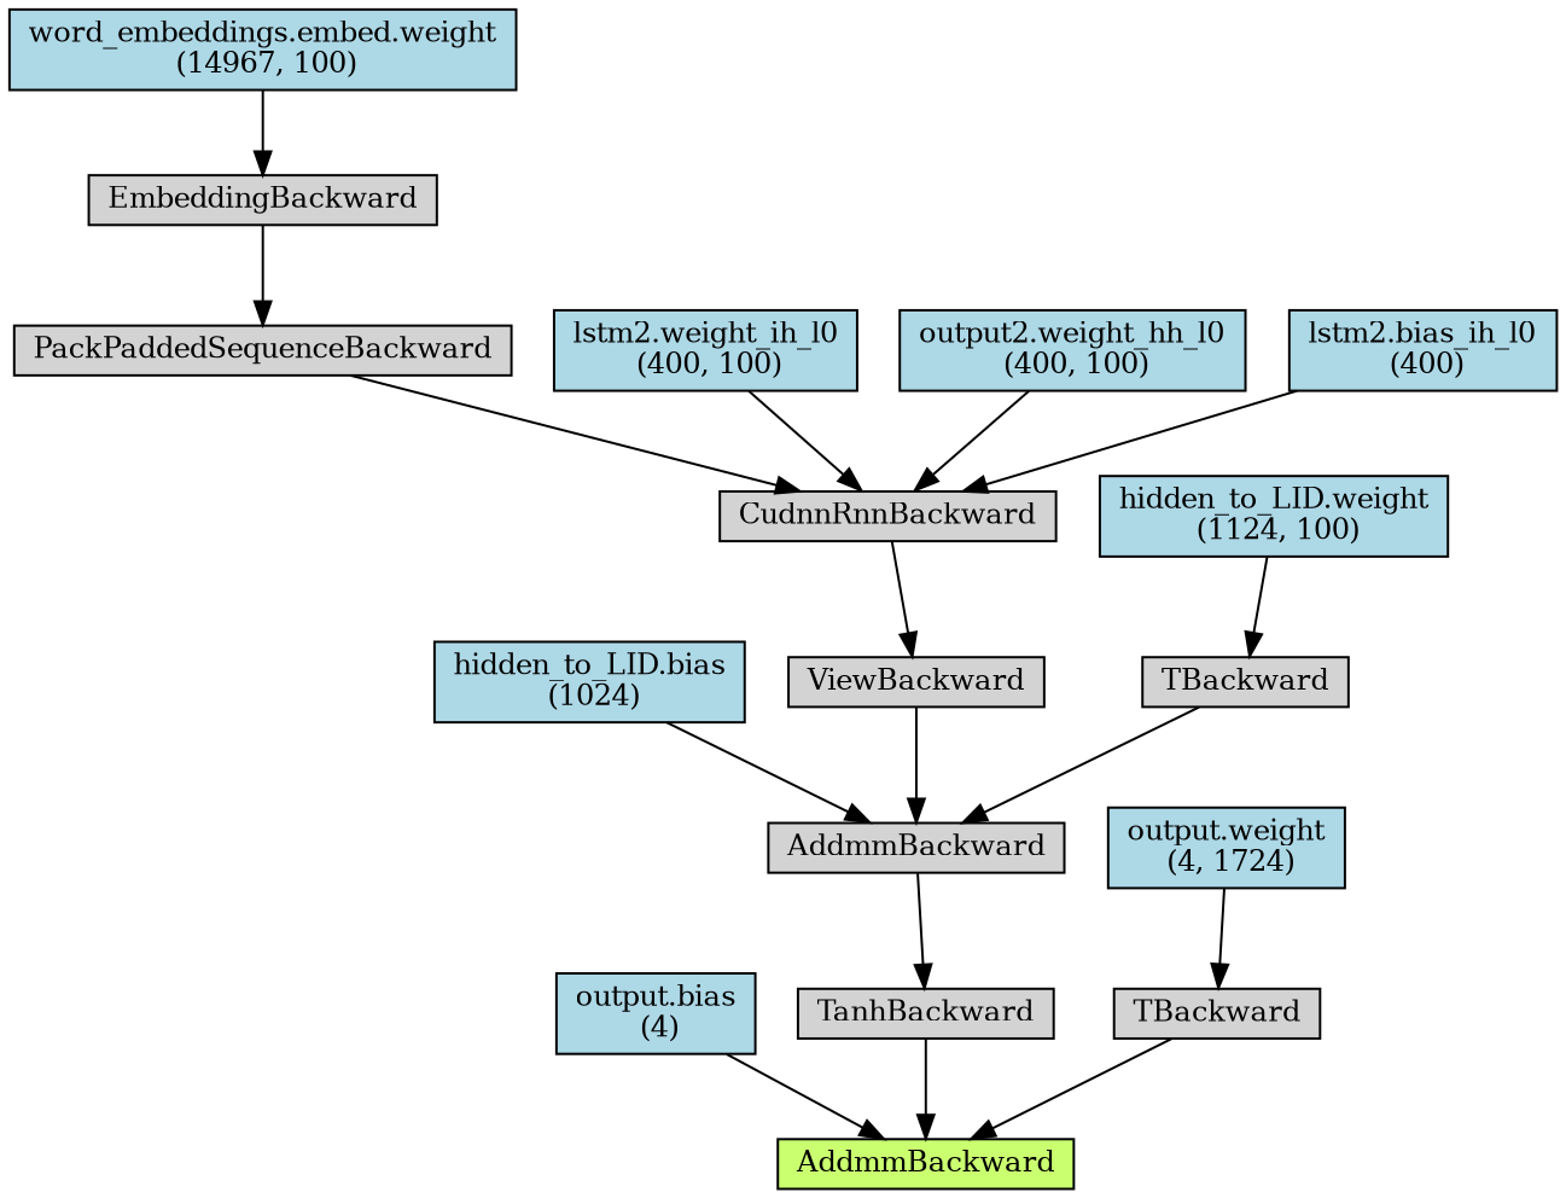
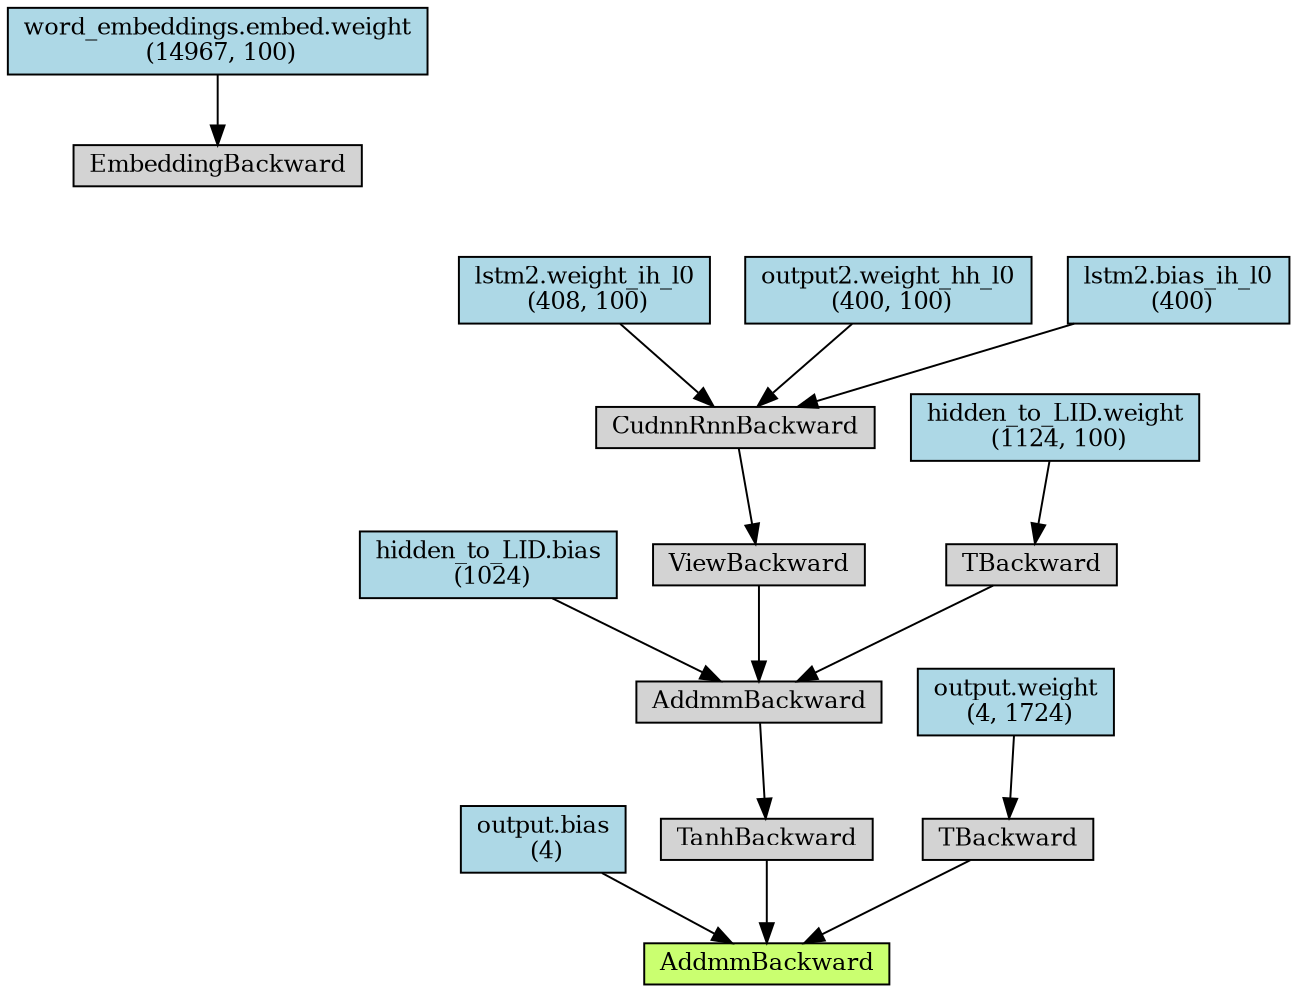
  digraph {
    node [align=left fontsize=12 ranksep=0.1 shape=box style=filled]
    n1 [fillcolor=darkolivegreen1 height=0.2 label=AddmmBackward]
    n2 [fillcolor=lightblue height=0.2 label="output.bias\n (4)"]
    n3 [height=0.2 label=TanhBackward]
    n4 [height=0.2 label=AddmmBackward]
    n5 [fillcolor=lightblue height=0.2 label="hidden_to_LID.bias\n (1024)"]
    n6 [height=0.2 label=ViewBackward]
    n7 [height=0.2 label=CudnnRnnBackward]
-   n8 [height=0.2 label=PackPaddedSequenceBackward]
    n9 [height=0.2 label=EmbeddingBackward]
    n10 [fillcolor=lightblue height=0.2 label="word_embeddings.embed.weight\n (14967, 100)"]
-   n11 [fillcolor=lightblue height=0.2 label="lstm2.weight_ih_l0\n (400, 100)"]
+   n11 [fillcolor=lightblue height=0.2 label="lstm2.weight_ih_l0\n (408, 100)"]
    n12 [fillcolor=lightblue height=0.2 label="output2.weight_hh_l0\n (400, 100)"]
    n13 [fillcolor=lightblue height=0.2 label="lstm2.bias_ih_l0\n (400)"]
    n14 [height=0.2 label=TBackward]
    n15 [fillcolor=lightblue height=0.2 label="hidden_to_LID.weight\n (1124, 100)"]
    n16 [height=0.2 label=TBackward]
    n17 [fillcolor=lightblue height=0.2 label="output.weight\n (4, 1724)"]
    n2 -> n1
    n3 -> n1
    n4 -> n3
    n5 -> n4
    n6 -> n4
    n7 -> n6
-   n8 -> n7
-   n9 -> n8
    n10 -> n9
    n11 -> n7
    n12 -> n7
    n13 -> n7
    n14 -> n4
    n15 -> n14
    n16 -> n1
    n17 -> n16
  }
